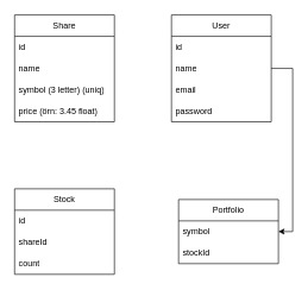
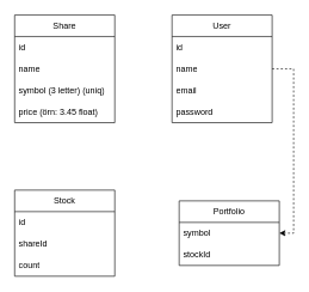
  <mxCell id="0" />
  <mxCell id="1" parent="0" />
  <mxCell id="2" value="Share" style="swimlane;fontStyle=0;childLayout=stackLayout;horizontal=1;startSize=30;horizontalStack=0;resizeParent=1;resizeParentMax=0;resizeLast=0;collapsible=1;marginBottom=0;whiteSpace=wrap;html=1;" vertex="1" parent="1"><mxGeometry x="20" y="20" width="140" height="150" as="geometry" /></mxCell>
  <mxCell id="3" value="id" style="text;strokeColor=none;fillColor=none;align=left;verticalAlign=middle;spacingLeft=4;spacingRight=4;overflow=hidden;points=[[0,0.5],[1,0.5]];portConstraint=eastwest;rotatable=0;whiteSpace=wrap;html=1;" vertex="1" parent="2"><mxGeometry y="30" width="140" height="30" as="geometry" /></mxCell>
  <mxCell id="4" value="name&amp;nbsp;" style="text;strokeColor=none;fillColor=none;align=left;verticalAlign=middle;spacingLeft=4;spacingRight=4;overflow=hidden;points=[[0,0.5],[1,0.5]];portConstraint=eastwest;rotatable=0;whiteSpace=wrap;html=1;" vertex="1" parent="2"><mxGeometry y="60" width="140" height="30" as="geometry" /></mxCell>
  <mxCell id="5" value="symbol (3 letter) (uniq)" style="text;strokeColor=none;fillColor=none;align=left;verticalAlign=middle;spacingLeft=4;spacingRight=4;overflow=hidden;points=[[0,0.5],[1,0.5]];portConstraint=eastwest;rotatable=0;whiteSpace=wrap;html=1;" vertex="1" parent="2"><mxGeometry y="90" width="140" height="30" as="geometry" /></mxCell>
  <mxCell id="6" value="price (örn: 3.45 float)" style="text;strokeColor=none;fillColor=none;align=left;verticalAlign=middle;spacingLeft=4;spacingRight=4;overflow=hidden;points=[[0,0.5],[1,0.5]];portConstraint=eastwest;rotatable=0;whiteSpace=wrap;html=1;" vertex="1" parent="2"><mxGeometry y="120" width="140" height="30" as="geometry" /></mxCell>
- <mxCell id="7" style="edgeStyle=orthogonalEdgeStyle;rounded=0;orthogonalLoop=1;jettySize=auto;html=1;entryX=1;entryY=0.5;entryDx=0;entryDy=0;" edge="1" parent="1" source="8" target="13"><mxGeometry relative="1" as="geometry"><Array as="points"><mxPoint x="410" y="95" /><mxPoint x="410" y="324" /></Array></mxGeometry></mxCell>
+ <mxCell id="7" style="edgeStyle=orthogonalEdgeStyle;rounded=0;orthogonalLoop=1;jettySize=auto;html=1;entryX=1;entryY=0.5;entryDx=0;entryDy=0;dashed=1;" edge="1" parent="1" source="8" target="13"><mxGeometry relative="1" as="geometry"><Array as="points"><mxPoint x="410" y="95" /><mxPoint x="410" y="324" /></Array></mxGeometry></mxCell>
  <mxCell id="8" value="User" style="swimlane;fontStyle=0;childLayout=stackLayout;horizontal=1;startSize=30;horizontalStack=0;resizeParent=1;resizeParentMax=0;resizeLast=0;collapsible=1;marginBottom=0;whiteSpace=wrap;html=1;" vertex="1" parent="1"><mxGeometry x="240" y="20" width="140" height="150" as="geometry" /></mxCell>
  <mxCell id="9" value="id" style="text;strokeColor=none;fillColor=none;align=left;verticalAlign=middle;spacingLeft=4;spacingRight=4;overflow=hidden;points=[[0,0.5],[1,0.5]];portConstraint=eastwest;rotatable=0;whiteSpace=wrap;html=1;" vertex="1" parent="8"><mxGeometry y="30" width="140" height="30" as="geometry" /></mxCell>
  <mxCell id="10" value="name" style="text;strokeColor=none;fillColor=none;align=left;verticalAlign=middle;spacingLeft=4;spacingRight=4;overflow=hidden;points=[[0,0.5],[1,0.5]];portConstraint=eastwest;rotatable=0;whiteSpace=wrap;html=1;" vertex="1" parent="8"><mxGeometry y="60" width="140" height="30" as="geometry" /></mxCell>
  <mxCell id="11" value="email" style="text;strokeColor=none;fillColor=none;align=left;verticalAlign=middle;spacingLeft=4;spacingRight=4;overflow=hidden;points=[[0,0.5],[1,0.5]];portConstraint=eastwest;rotatable=0;whiteSpace=wrap;html=1;" vertex="1" parent="8"><mxGeometry y="90" width="140" height="30" as="geometry" /></mxCell>
  <mxCell id="12" value="password" style="text;strokeColor=none;fillColor=none;align=left;verticalAlign=middle;spacingLeft=4;spacingRight=4;overflow=hidden;points=[[0,0.5],[1,0.5]];portConstraint=eastwest;rotatable=0;whiteSpace=wrap;html=1;" vertex="1" parent="8"><mxGeometry y="120" width="140" height="30" as="geometry" /></mxCell>
  <mxCell id="13" value="Portfolio" style="swimlane;fontStyle=0;childLayout=stackLayout;horizontal=1;startSize=30;horizontalStack=0;resizeParent=1;resizeParentMax=0;resizeLast=0;collapsible=1;marginBottom=0;whiteSpace=wrap;html=1;" vertex="1" parent="1"><mxGeometry x="250" y="279" width="140" height="90" as="geometry" /></mxCell>
  <mxCell id="14" value="symbol" style="text;strokeColor=none;fillColor=none;align=left;verticalAlign=middle;spacingLeft=4;spacingRight=4;overflow=hidden;points=[[0,0.5],[1,0.5]];portConstraint=eastwest;rotatable=0;whiteSpace=wrap;html=1;" vertex="1" parent="13"><mxGeometry y="30" width="140" height="30" as="geometry" /></mxCell>
  <mxCell id="15" value="stockId" style="text;strokeColor=none;fillColor=none;align=left;verticalAlign=middle;spacingLeft=4;spacingRight=4;overflow=hidden;points=[[0,0.5],[1,0.5]];portConstraint=eastwest;rotatable=0;whiteSpace=wrap;html=1;" vertex="1" parent="13"><mxGeometry y="60" width="140" height="30" as="geometry" /></mxCell>
  <mxCell id="16" value="Stock" style="swimlane;fontStyle=0;childLayout=stackLayout;horizontal=1;startSize=30;horizontalStack=0;resizeParent=1;resizeParentMax=0;resizeLast=0;collapsible=1;marginBottom=0;whiteSpace=wrap;html=1;" vertex="1" parent="1"><mxGeometry x="20" y="264" width="140" height="120" as="geometry" /></mxCell>
  <mxCell id="17" value="id" style="text;strokeColor=none;fillColor=none;align=left;verticalAlign=middle;spacingLeft=4;spacingRight=4;overflow=hidden;points=[[0,0.5],[1,0.5]];portConstraint=eastwest;rotatable=0;whiteSpace=wrap;html=1;" vertex="1" parent="16"><mxGeometry y="30" width="140" height="30" as="geometry" /></mxCell>
  <mxCell id="18" value="shareId" style="text;strokeColor=none;fillColor=none;align=left;verticalAlign=middle;spacingLeft=4;spacingRight=4;overflow=hidden;points=[[0,0.5],[1,0.5]];portConstraint=eastwest;rotatable=0;whiteSpace=wrap;html=1;" vertex="1" parent="16"><mxGeometry y="60" width="140" height="30" as="geometry" /></mxCell>
  <mxCell id="19" value="count" style="text;strokeColor=none;fillColor=none;align=left;verticalAlign=middle;spacingLeft=4;spacingRight=4;overflow=hidden;points=[[0,0.5],[1,0.5]];portConstraint=eastwest;rotatable=0;whiteSpace=wrap;html=1;" vertex="1" parent="16"><mxGeometry y="90" width="140" height="30" as="geometry" /></mxCell>
